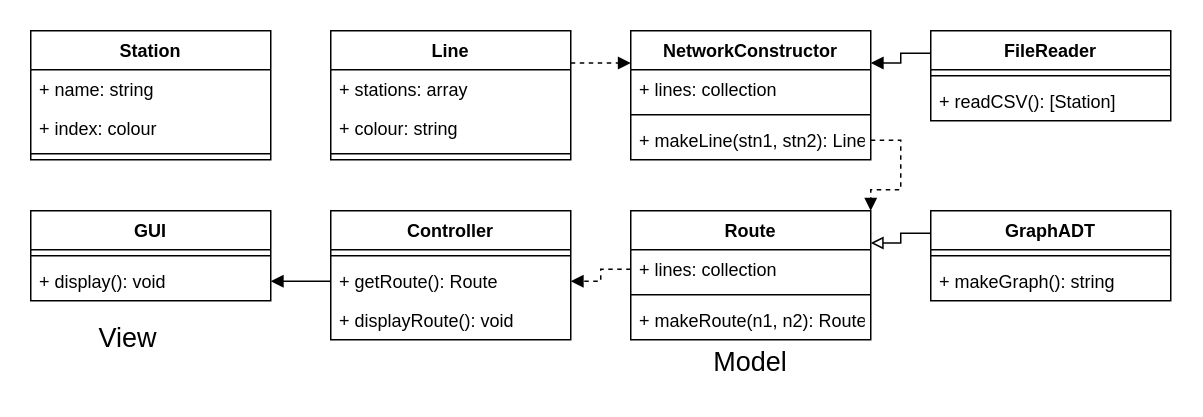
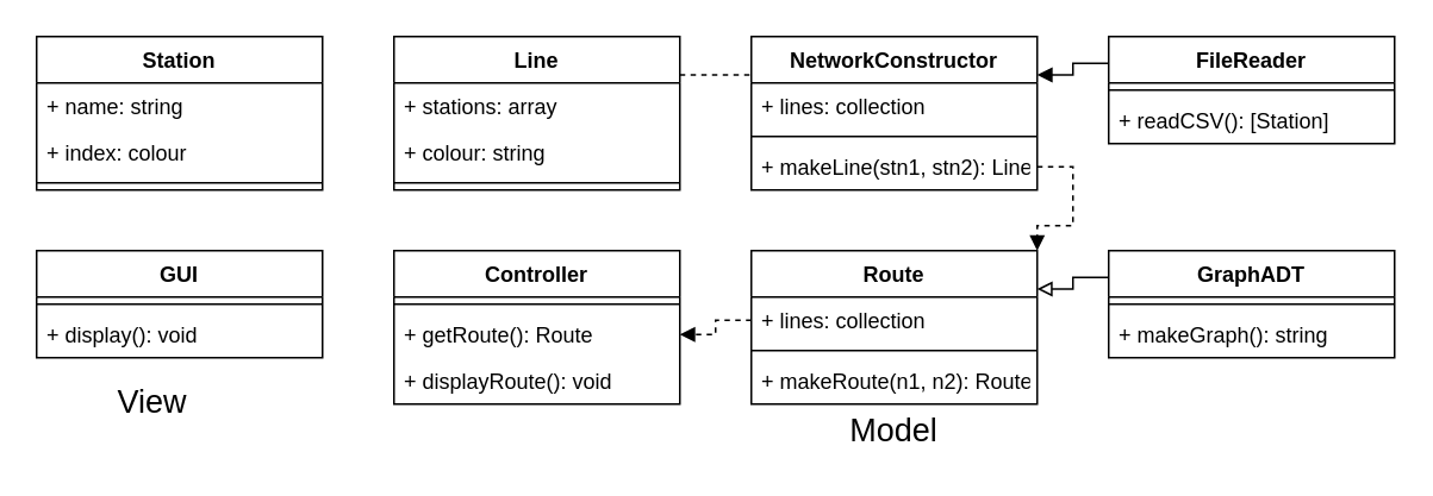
  <mxCell id="0" />
  <mxCell id="1" parent="0" />
  <mxCell id="2" value="&lt;font style=&quot;font-size: 18px&quot;&gt;Model&lt;/font&gt;" style="text;html=1;strokeColor=none;fillColor=none;align=center;verticalAlign=middle;whiteSpace=wrap;rounded=0;" parent="1" vertex="1"><mxGeometry x="455" y="226" width="90" height="30" as="geometry" /></mxCell>
  <mxCell id="3" value="View" style="text;html=1;strokeColor=none;fillColor=none;align=center;verticalAlign=middle;whiteSpace=wrap;rounded=0;fontSize=18;" parent="1" vertex="1"><mxGeometry x="55" y="210" width="60" height="30" as="geometry" /></mxCell>
  <mxCell id="4" value="Station" style="swimlane;fontStyle=1;align=center;verticalAlign=top;childLayout=stackLayout;horizontal=1;startSize=26;horizontalStack=0;resizeParent=1;resizeParentMax=0;resizeLast=0;collapsible=1;marginBottom=0;" vertex="1" parent="1"><mxGeometry x="20" y="20" width="160" height="86" as="geometry" /></mxCell>
  <mxCell id="5" value="+ name: string" style="text;strokeColor=none;fillColor=none;align=left;verticalAlign=top;spacingLeft=4;spacingRight=4;overflow=hidden;rotatable=0;points=[[0,0.5],[1,0.5]];portConstraint=eastwest;" vertex="1" parent="4"><mxGeometry y="26" width="160" height="26" as="geometry" /></mxCell>
  <mxCell id="6" value="+ index: colour" style="text;strokeColor=none;fillColor=none;align=left;verticalAlign=top;spacingLeft=4;spacingRight=4;overflow=hidden;rotatable=0;points=[[0,0.5],[1,0.5]];portConstraint=eastwest;" vertex="1" parent="4"><mxGeometry y="52" width="160" height="26" as="geometry" /></mxCell>
  <mxCell id="7" value="" style="line;strokeWidth=1;fillColor=none;align=left;verticalAlign=middle;spacingTop=-1;spacingLeft=3;spacingRight=3;rotatable=0;labelPosition=right;points=[];portConstraint=eastwest;" vertex="1" parent="4"><mxGeometry y="78" width="160" height="8" as="geometry" /></mxCell>
  <mxCell id="8" style="edgeStyle=orthogonalEdgeStyle;rounded=0;orthogonalLoop=1;jettySize=auto;html=1;exitX=0;exitY=0.25;exitDx=0;exitDy=0;entryX=1;entryY=0.25;entryDx=0;entryDy=0;endArrow=block;endFill=1;strokeColor=#000000;" edge="1" parent="1" source="9" target="33"><mxGeometry relative="1" as="geometry" /></mxCell>
  <mxCell id="9" value="FileReader" style="swimlane;fontStyle=1;align=center;verticalAlign=top;childLayout=stackLayout;horizontal=1;startSize=26;horizontalStack=0;resizeParent=1;resizeParentMax=0;resizeLast=0;collapsible=1;marginBottom=0;" vertex="1" parent="1"><mxGeometry x="620" y="20" width="160" height="60" as="geometry" /></mxCell>
  <mxCell id="10" value="" style="line;strokeWidth=1;fillColor=none;align=left;verticalAlign=middle;spacingTop=-1;spacingLeft=3;spacingRight=3;rotatable=0;labelPosition=right;points=[];portConstraint=eastwest;" vertex="1" parent="9"><mxGeometry y="26" width="160" height="8" as="geometry" /></mxCell>
  <mxCell id="11" value="+ readCSV(): [Station]" style="text;strokeColor=none;fillColor=none;align=left;verticalAlign=top;spacingLeft=4;spacingRight=4;overflow=hidden;rotatable=0;points=[[0,0.5],[1,0.5]];portConstraint=eastwest;" vertex="1" parent="9"><mxGeometry y="34" width="160" height="26" as="geometry" /></mxCell>
- <mxCell id="12" style="edgeStyle=orthogonalEdgeStyle;rounded=0;orthogonalLoop=1;jettySize=auto;html=1;exitX=1;exitY=0.25;exitDx=0;exitDy=0;entryX=0;entryY=0.25;entryDx=0;entryDy=0;dashed=1;endArrow=block;endFill=1;strokeColor=#000000;" edge="1" parent="1" source="13" target="33"><mxGeometry relative="1" as="geometry" /></mxCell>
+ <mxCell id="12" style="edgeStyle=orthogonalEdgeStyle;rounded=0;orthogonalLoop=1;jettySize=auto;html=1;exitX=1;exitY=0.25;exitDx=0;exitDy=0;entryX=0;entryY=0.25;entryDx=0;entryDy=0;dashed=1;endArrow=none;endFill=1;strokeColor=#000000;" edge="1" parent="1" source="13" target="33"><mxGeometry relative="1" as="geometry" /></mxCell>
  <mxCell id="13" value="Line" style="swimlane;fontStyle=1;align=center;verticalAlign=top;childLayout=stackLayout;horizontal=1;startSize=26;horizontalStack=0;resizeParent=1;resizeParentMax=0;resizeLast=0;collapsible=1;marginBottom=0;" vertex="1" parent="1"><mxGeometry x="220" y="20" width="160" height="86" as="geometry" /></mxCell>
  <mxCell id="14" value="+ stations: array" style="text;strokeColor=none;fillColor=none;align=left;verticalAlign=top;spacingLeft=4;spacingRight=4;overflow=hidden;rotatable=0;points=[[0,0.5],[1,0.5]];portConstraint=eastwest;" vertex="1" parent="13"><mxGeometry y="26" width="160" height="26" as="geometry" /></mxCell>
  <mxCell id="15" value="+ colour: string" style="text;strokeColor=none;fillColor=none;align=left;verticalAlign=top;spacingLeft=4;spacingRight=4;overflow=hidden;rotatable=0;points=[[0,0.5],[1,0.5]];portConstraint=eastwest;" vertex="1" parent="13"><mxGeometry y="52" width="160" height="26" as="geometry" /></mxCell>
  <mxCell id="16" value="" style="line;strokeWidth=1;fillColor=none;align=left;verticalAlign=middle;spacingTop=-1;spacingLeft=3;spacingRight=3;rotatable=0;labelPosition=right;points=[];portConstraint=eastwest;" vertex="1" parent="13"><mxGeometry y="78" width="160" height="8" as="geometry" /></mxCell>
  <mxCell id="17" style="edgeStyle=orthogonalEdgeStyle;rounded=0;orthogonalLoop=1;jettySize=auto;html=1;exitX=0;exitY=0.25;exitDx=0;exitDy=0;entryX=1.006;entryY=0.151;entryDx=0;entryDy=0;entryPerimeter=0;dashed=1;endArrow=open;endFill=0;strokeColor=none;" edge="1" parent="1" source="19" target="22"><mxGeometry relative="1" as="geometry" /></mxCell>
  <mxCell id="18" style="edgeStyle=orthogonalEdgeStyle;rounded=0;orthogonalLoop=1;jettySize=auto;html=1;exitX=0;exitY=0.25;exitDx=0;exitDy=0;entryX=1;entryY=0.25;entryDx=0;entryDy=0;endArrow=block;endFill=0;strokeColor=#000000;" edge="1" parent="1" source="19" target="22"><mxGeometry relative="1" as="geometry" /></mxCell>
  <mxCell id="19" value="GraphADT" style="swimlane;fontStyle=1;align=center;verticalAlign=top;childLayout=stackLayout;horizontal=1;startSize=26;horizontalStack=0;resizeParent=1;resizeParentMax=0;resizeLast=0;collapsible=1;marginBottom=0;" vertex="1" parent="1"><mxGeometry x="620" y="140" width="160" height="60" as="geometry" /></mxCell>
  <mxCell id="20" value="" style="line;strokeWidth=1;fillColor=none;align=left;verticalAlign=middle;spacingTop=-1;spacingLeft=3;spacingRight=3;rotatable=0;labelPosition=right;points=[];portConstraint=eastwest;" vertex="1" parent="19"><mxGeometry y="26" width="160" height="8" as="geometry" /></mxCell>
  <mxCell id="21" value="+ makeGraph(): string" style="text;strokeColor=none;fillColor=none;align=left;verticalAlign=top;spacingLeft=4;spacingRight=4;overflow=hidden;rotatable=0;points=[[0,0.5],[1,0.5]];portConstraint=eastwest;" vertex="1" parent="19"><mxGeometry y="34" width="160" height="26" as="geometry" /></mxCell>
  <mxCell id="22" value="Route" style="swimlane;fontStyle=1;align=center;verticalAlign=top;childLayout=stackLayout;horizontal=1;startSize=26;horizontalStack=0;resizeParent=1;resizeParentMax=0;resizeLast=0;collapsible=1;marginBottom=0;" vertex="1" parent="1"><mxGeometry x="420" y="140" width="160" height="86" as="geometry" /></mxCell>
  <mxCell id="23" value="+ lines: collection" style="text;strokeColor=none;fillColor=none;align=left;verticalAlign=top;spacingLeft=4;spacingRight=4;overflow=hidden;rotatable=0;points=[[0,0.5],[1,0.5]];portConstraint=eastwest;" vertex="1" parent="22"><mxGeometry y="26" width="160" height="26" as="geometry" /></mxCell>
  <mxCell id="24" value="" style="line;strokeWidth=1;fillColor=none;align=left;verticalAlign=middle;spacingTop=-1;spacingLeft=3;spacingRight=3;rotatable=0;labelPosition=right;points=[];portConstraint=eastwest;" vertex="1" parent="22"><mxGeometry y="52" width="160" height="8" as="geometry" /></mxCell>
  <mxCell id="25" value="+ makeRoute(n1, n2): Route" style="text;strokeColor=none;fillColor=none;align=left;verticalAlign=top;spacingLeft=4;spacingRight=4;overflow=hidden;rotatable=0;points=[[0,0.5],[1,0.5]];portConstraint=eastwest;" vertex="1" parent="22"><mxGeometry y="60" width="160" height="26" as="geometry" /></mxCell>
  <mxCell id="26" value="Controller" style="swimlane;fontStyle=1;align=center;verticalAlign=top;childLayout=stackLayout;horizontal=1;startSize=26;horizontalStack=0;resizeParent=1;resizeParentMax=0;resizeLast=0;collapsible=1;marginBottom=0;" vertex="1" parent="1"><mxGeometry x="220" y="140" width="160" height="86" as="geometry" /></mxCell>
  <mxCell id="27" value="" style="line;strokeWidth=1;fillColor=none;align=left;verticalAlign=middle;spacingTop=-1;spacingLeft=3;spacingRight=3;rotatable=0;labelPosition=right;points=[];portConstraint=eastwest;" vertex="1" parent="26"><mxGeometry y="26" width="160" height="8" as="geometry" /></mxCell>
  <mxCell id="28" value="+ getRoute(): Route" style="text;strokeColor=none;fillColor=none;align=left;verticalAlign=top;spacingLeft=4;spacingRight=4;overflow=hidden;rotatable=0;points=[[0,0.5],[1,0.5]];portConstraint=eastwest;" vertex="1" parent="26"><mxGeometry y="34" width="160" height="26" as="geometry" /></mxCell>
  <mxCell id="29" value="+ displayRoute(): void" style="text;strokeColor=none;fillColor=none;align=left;verticalAlign=top;spacingLeft=4;spacingRight=4;overflow=hidden;rotatable=0;points=[[0,0.5],[1,0.5]];portConstraint=eastwest;" vertex="1" parent="26"><mxGeometry y="60" width="160" height="26" as="geometry" /></mxCell>
  <mxCell id="30" value="GUI" style="swimlane;fontStyle=1;align=center;verticalAlign=top;childLayout=stackLayout;horizontal=1;startSize=26;horizontalStack=0;resizeParent=1;resizeParentMax=0;resizeLast=0;collapsible=1;marginBottom=0;" vertex="1" parent="1"><mxGeometry x="20" y="140" width="160" height="60" as="geometry" /></mxCell>
  <mxCell id="31" value="" style="line;strokeWidth=1;fillColor=none;align=left;verticalAlign=middle;spacingTop=-1;spacingLeft=3;spacingRight=3;rotatable=0;labelPosition=right;points=[];portConstraint=eastwest;" vertex="1" parent="30"><mxGeometry y="26" width="160" height="8" as="geometry" /></mxCell>
  <mxCell id="32" value="+ display(): void" style="text;strokeColor=none;fillColor=none;align=left;verticalAlign=top;spacingLeft=4;spacingRight=4;overflow=hidden;rotatable=0;points=[[0,0.5],[1,0.5]];portConstraint=eastwest;" vertex="1" parent="30"><mxGeometry y="34" width="160" height="26" as="geometry" /></mxCell>
  <mxCell id="33" value="NetworkConstructor" style="swimlane;fontStyle=1;align=center;verticalAlign=top;childLayout=stackLayout;horizontal=1;startSize=26;horizontalStack=0;resizeParent=1;resizeParentMax=0;resizeLast=0;collapsible=1;marginBottom=0;" vertex="1" parent="1"><mxGeometry x="420" y="20" width="160" height="86" as="geometry" /></mxCell>
  <mxCell id="34" value="+ lines: collection" style="text;strokeColor=none;fillColor=none;align=left;verticalAlign=top;spacingLeft=4;spacingRight=4;overflow=hidden;rotatable=0;points=[[0,0.5],[1,0.5]];portConstraint=eastwest;" vertex="1" parent="33"><mxGeometry y="26" width="160" height="26" as="geometry" /></mxCell>
  <mxCell id="35" value="" style="line;strokeWidth=1;fillColor=none;align=left;verticalAlign=middle;spacingTop=-1;spacingLeft=3;spacingRight=3;rotatable=0;labelPosition=right;points=[];portConstraint=eastwest;" vertex="1" parent="33"><mxGeometry y="52" width="160" height="8" as="geometry" /></mxCell>
  <mxCell id="36" value="+ makeLine(stn1, stn2): Line" style="text;strokeColor=none;fillColor=none;align=left;verticalAlign=top;spacingLeft=4;spacingRight=4;overflow=hidden;rotatable=0;points=[[0,0.5],[1,0.5]];portConstraint=eastwest;" vertex="1" parent="33"><mxGeometry y="60" width="160" height="26" as="geometry" /></mxCell>
  <mxCell id="37" style="edgeStyle=orthogonalEdgeStyle;rounded=0;orthogonalLoop=1;jettySize=auto;html=1;exitX=1;exitY=0.5;exitDx=0;exitDy=0;entryX=1;entryY=0;entryDx=0;entryDy=0;endArrow=block;endFill=1;strokeColor=#000000;dashed=1;" edge="1" parent="1" source="36" target="22"><mxGeometry relative="1" as="geometry" /></mxCell>
  <mxCell id="38" style="edgeStyle=orthogonalEdgeStyle;rounded=0;orthogonalLoop=1;jettySize=auto;html=1;exitX=0;exitY=0.5;exitDx=0;exitDy=0;entryX=1;entryY=0.5;entryDx=0;entryDy=0;endArrow=block;endFill=1;strokeColor=#000000;dashed=1;" edge="1" parent="1" source="23" target="28"><mxGeometry relative="1" as="geometry" /></mxCell>
- <mxCell id="39" style="edgeStyle=orthogonalEdgeStyle;rounded=0;orthogonalLoop=1;jettySize=auto;html=1;exitX=0;exitY=0.5;exitDx=0;exitDy=0;entryX=1;entryY=0.5;entryDx=0;entryDy=0;endArrow=block;endFill=1;strokeColor=#000000;" edge="1" parent="1" source="28" target="32"><mxGeometry relative="1" as="geometry" /></mxCell>
